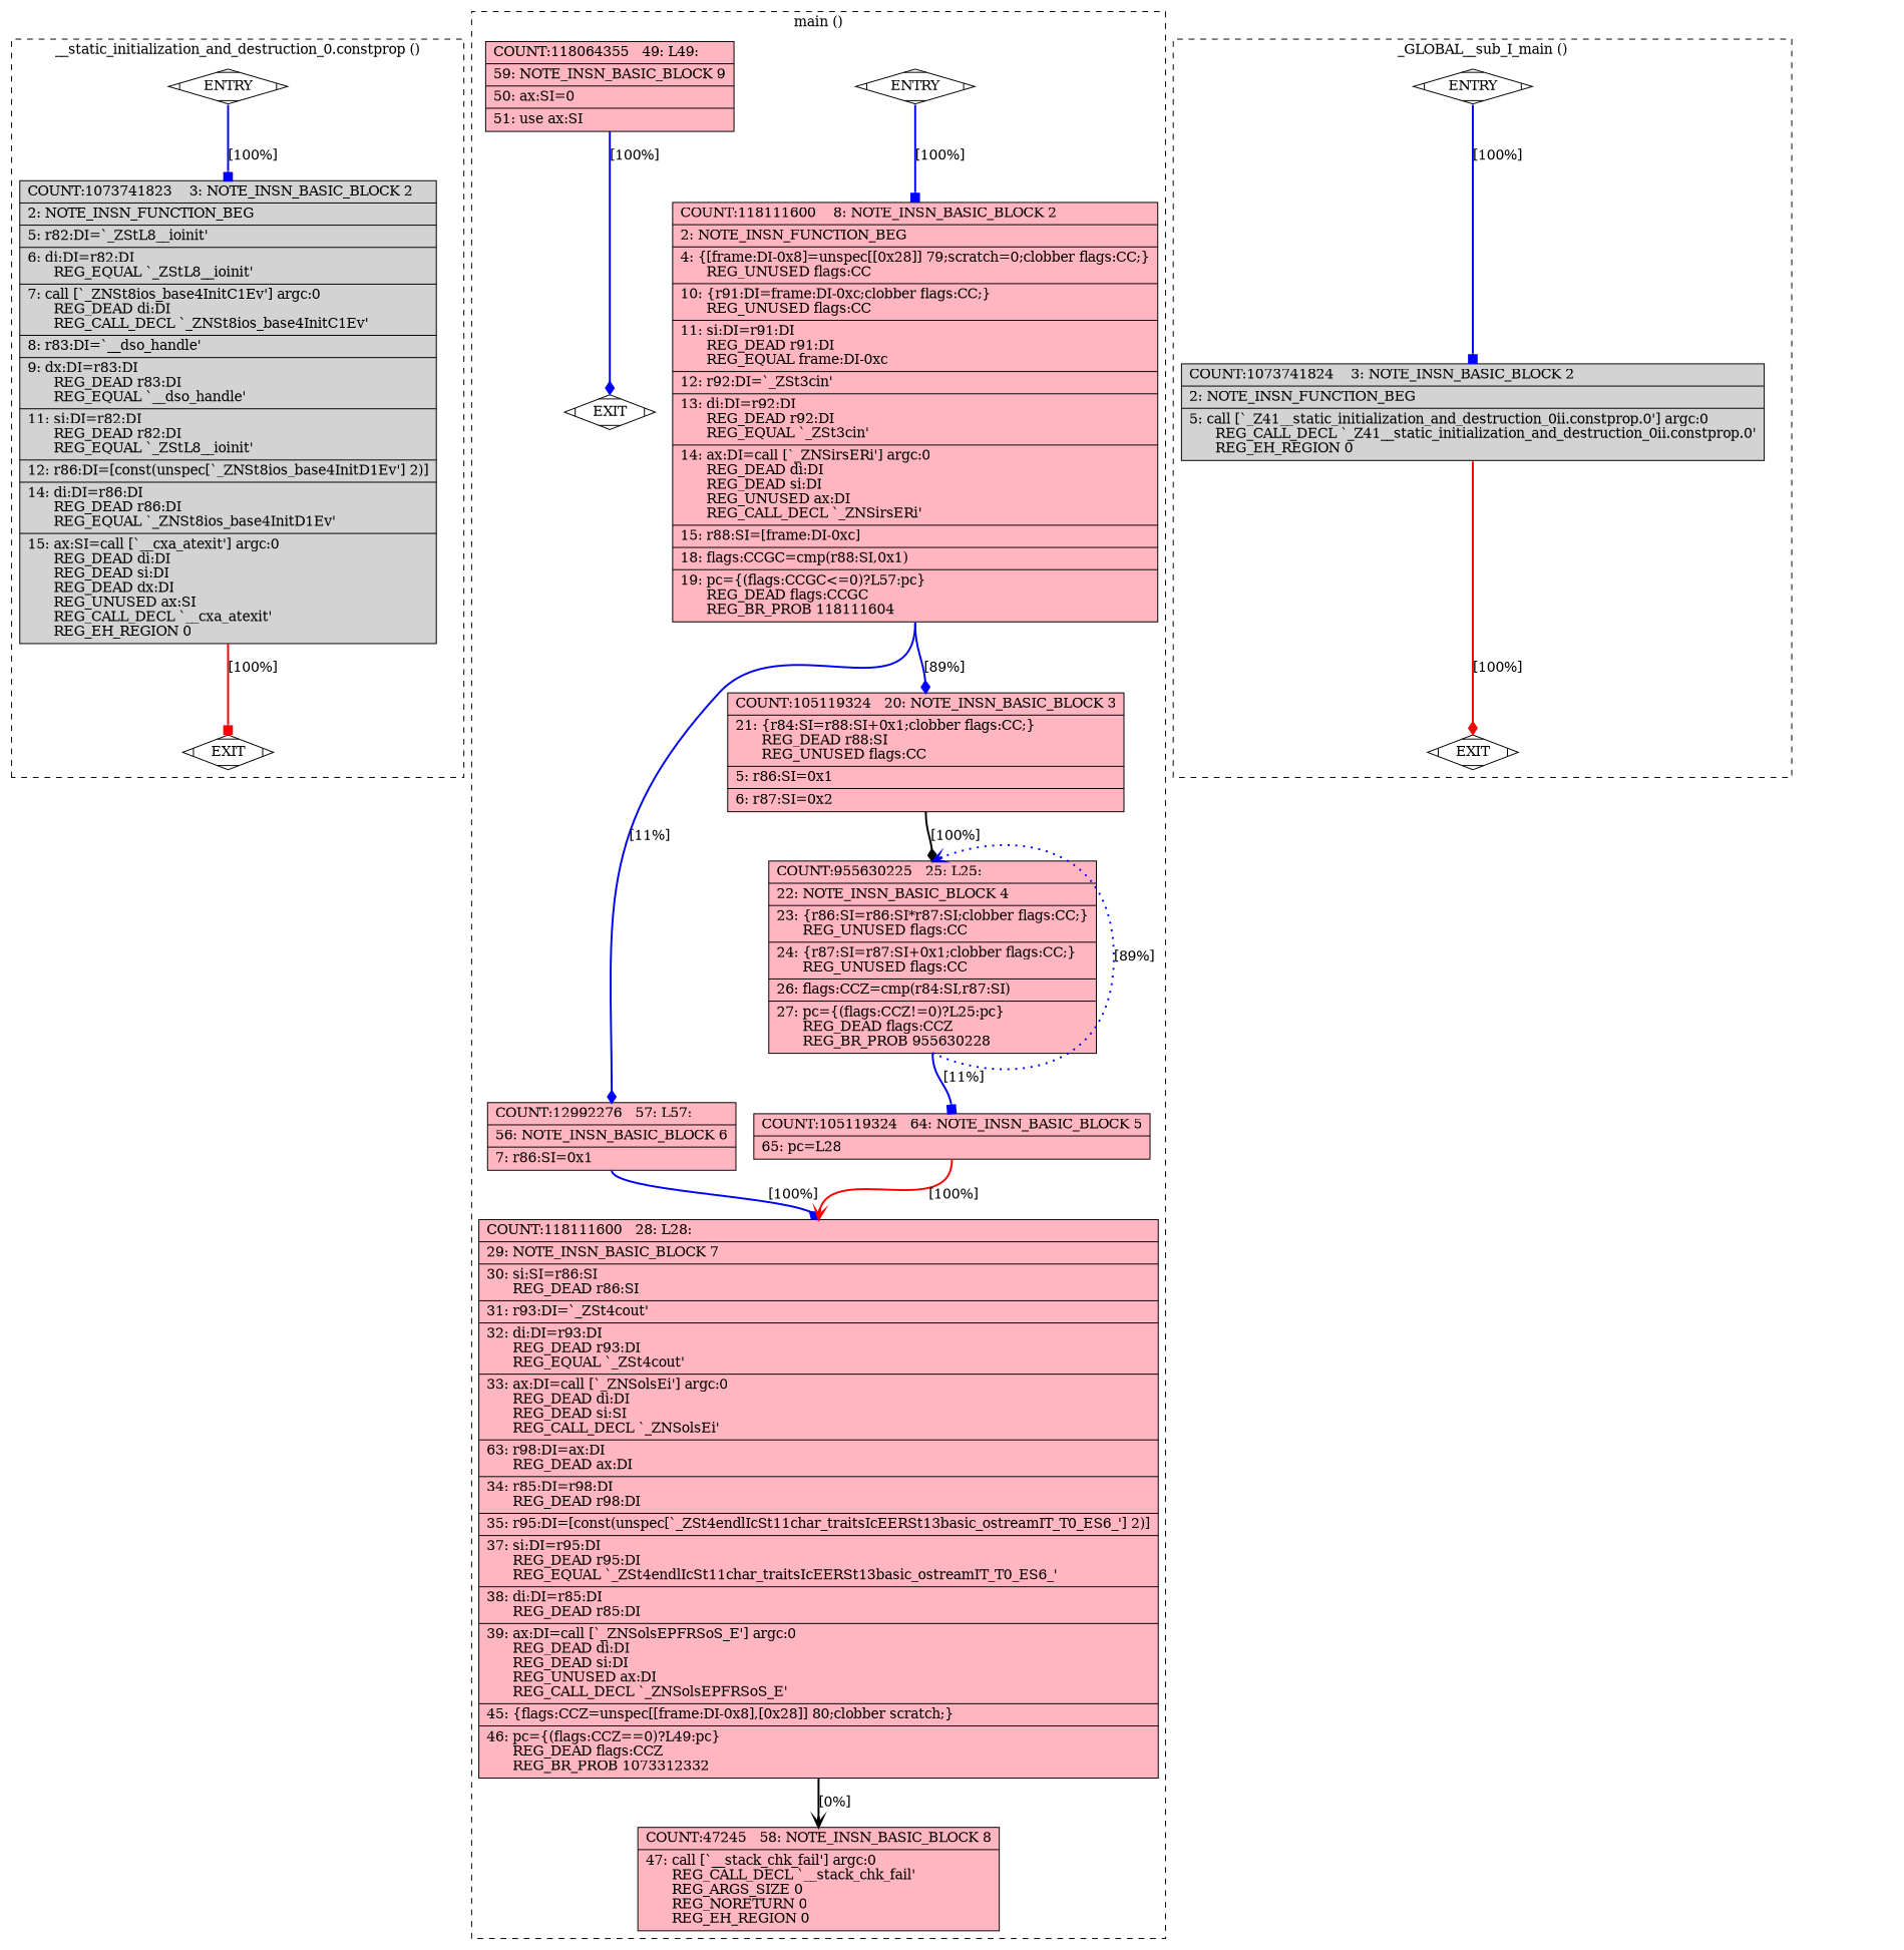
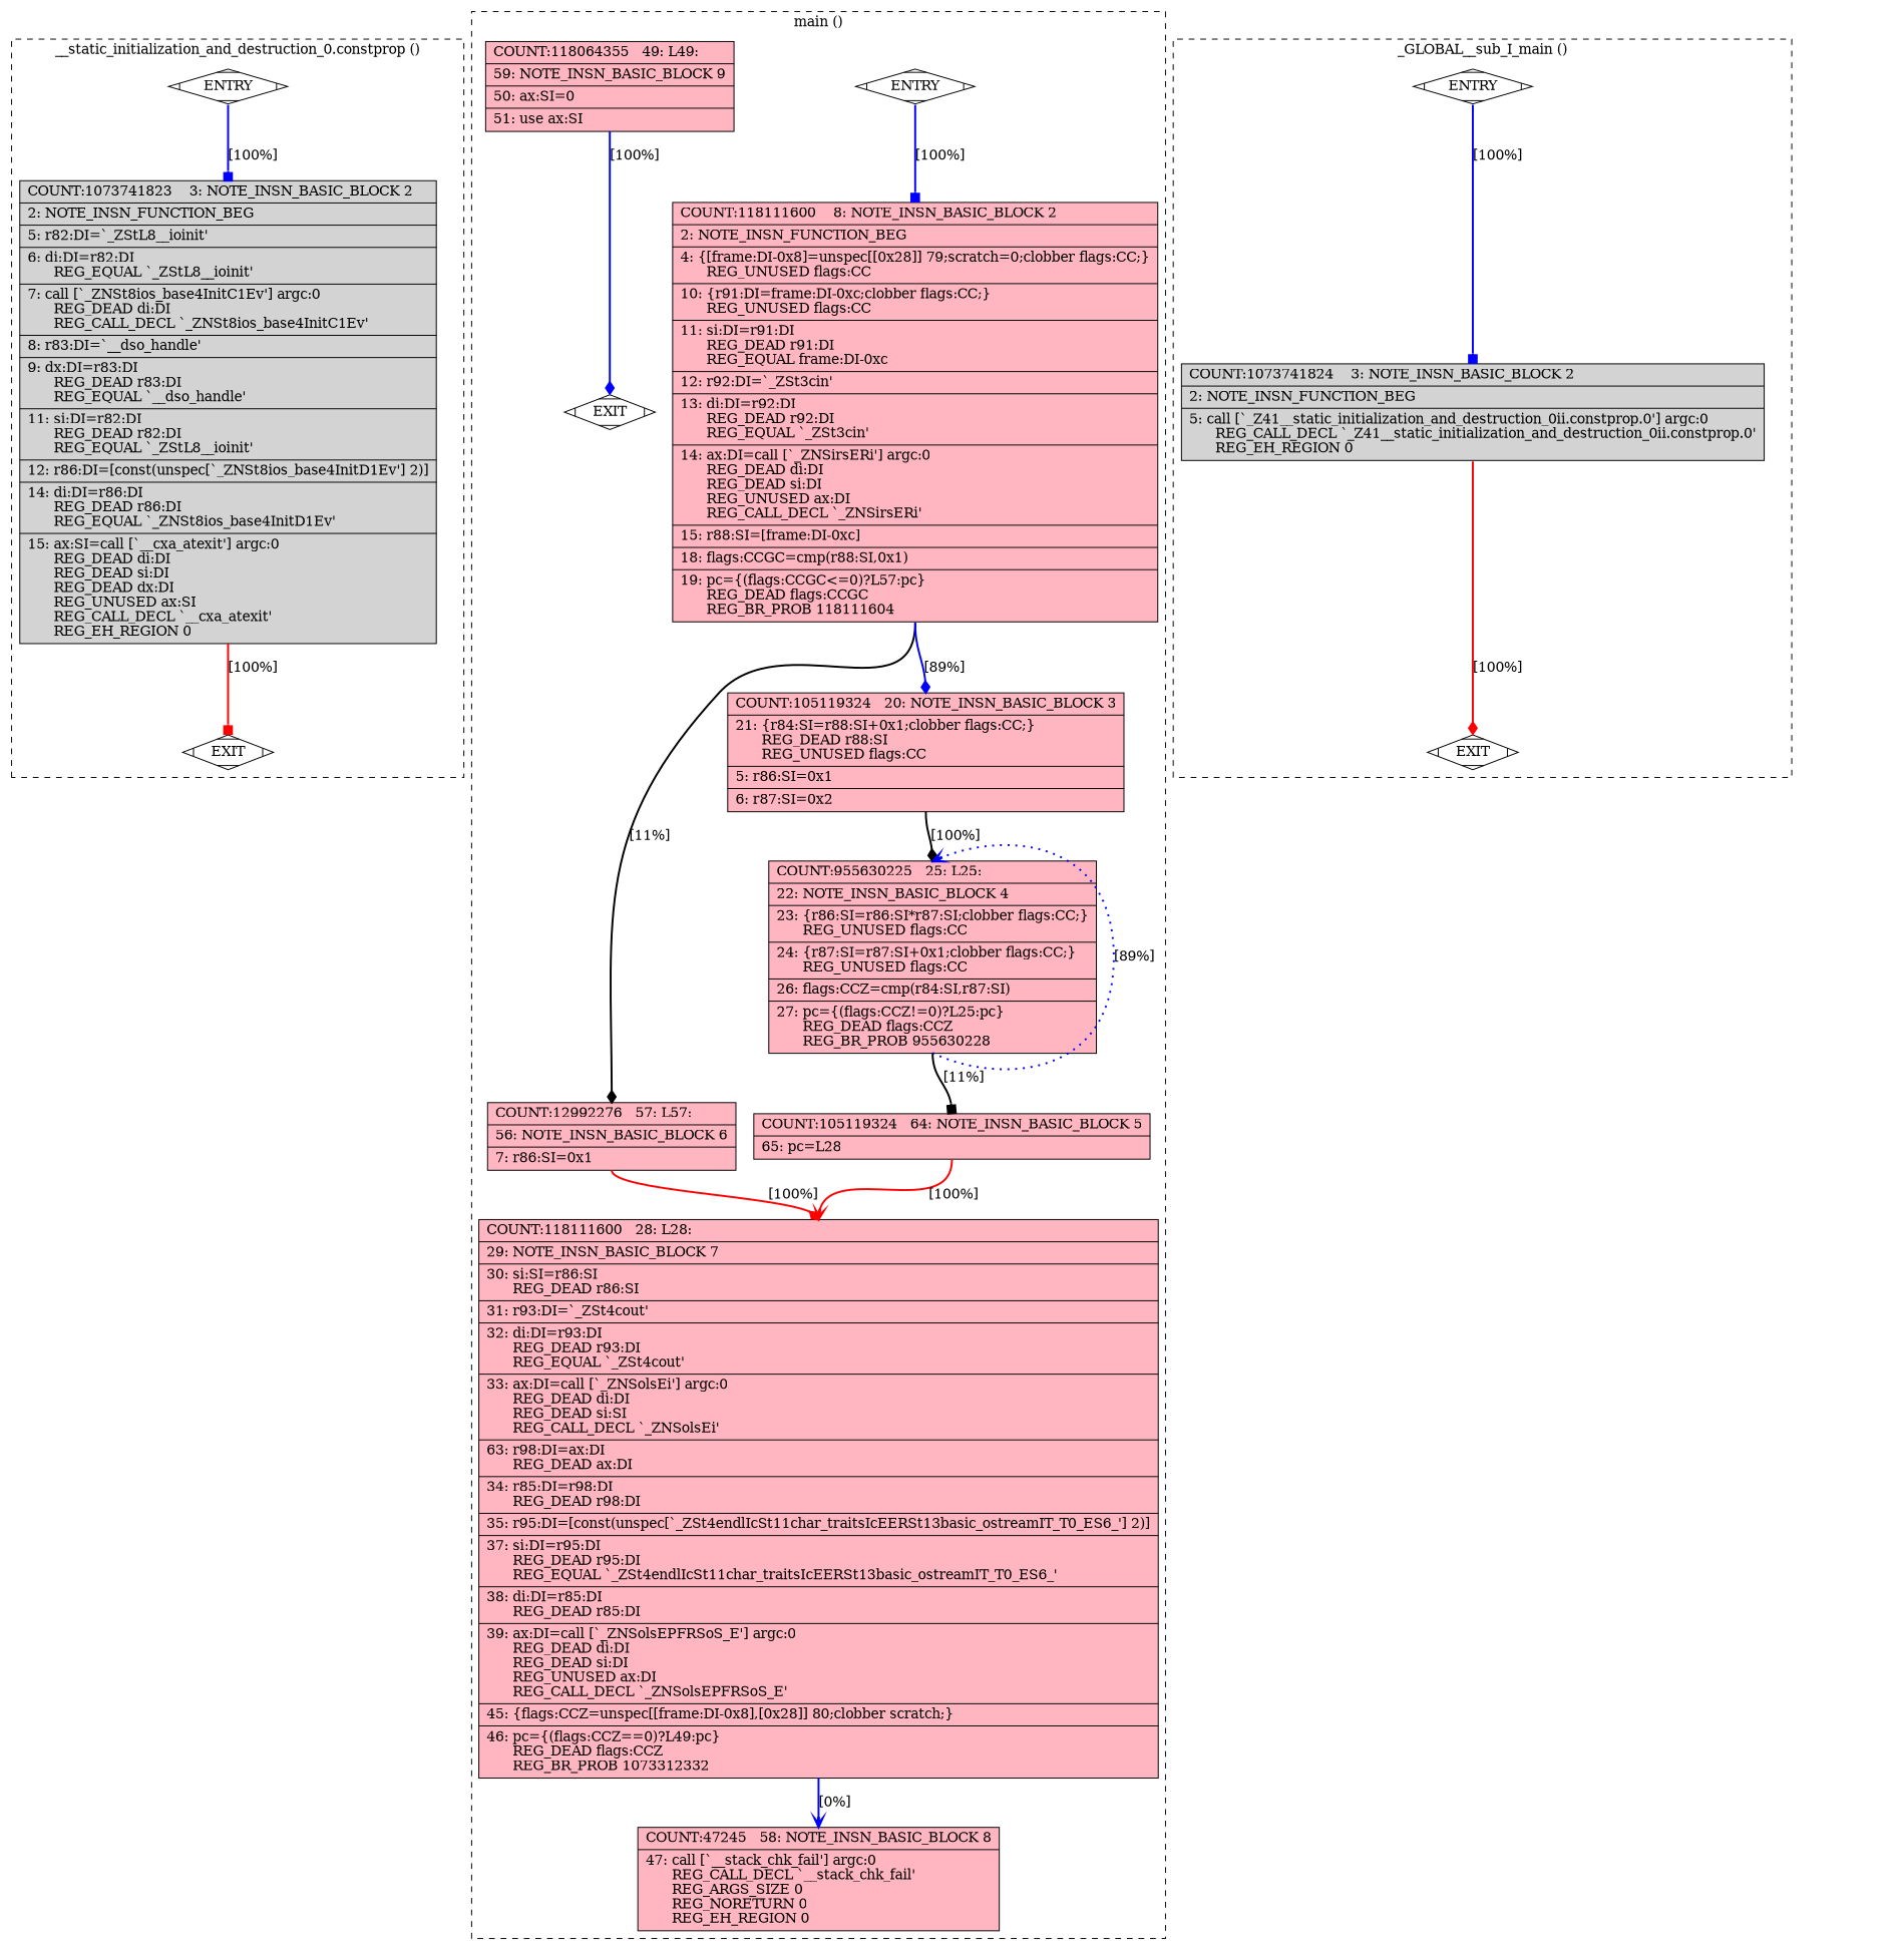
  digraph {
    node [fillcolor=lightpink shape=record style=filled]
    edge [arrowhead=diamond color=blue constraint=true headport=n style="solid,bold" tailport=s weight=100]
    n1 [fillcolor=white label=ENTRY shape=Mdiamond]
    n2 [fillcolor=lightgrey label="{COUNT:1073741823\ \ \ \ 3:\ NOTE_INSN_BASIC_BLOCK\ 2\l|\ \ \ \ 2:\ NOTE_INSN_FUNCTION_BEG\l|\ \ \ \ 5:\ r82:DI=`_ZStL8__ioinit'\l|\ \ \ \ 6:\ di:DI=r82:DI\l\ \ \ \ \ \ REG_EQUAL\ `_ZStL8__ioinit'\l|\ \ \ \ 7:\ call\ [`_ZNSt8ios_base4InitC1Ev']\ argc:0\l\ \ \ \ \ \ REG_DEAD\ di:DI\l\ \ \ \ \ \ REG_CALL_DECL\ `_ZNSt8ios_base4InitC1Ev'\l|\ \ \ \ 8:\ r83:DI=`__dso_handle'\l|\ \ \ \ 9:\ dx:DI=r83:DI\l\ \ \ \ \ \ REG_DEAD\ r83:DI\l\ \ \ \ \ \ REG_EQUAL\ `__dso_handle'\l|\ \ \ 11:\ si:DI=r82:DI\l\ \ \ \ \ \ REG_DEAD\ r82:DI\l\ \ \ \ \ \ REG_EQUAL\ `_ZStL8__ioinit'\l|\ \ \ 12:\ r86:DI=[const(unspec[`_ZNSt8ios_base4InitD1Ev']\ 2)]\l|\ \ \ 14:\ di:DI=r86:DI\l\ \ \ \ \ \ REG_DEAD\ r86:DI\l\ \ \ \ \ \ REG_EQUAL\ `_ZNSt8ios_base4InitD1Ev'\l|\ \ \ 15:\ ax:SI=call\ [`__cxa_atexit']\ argc:0\l\ \ \ \ \ \ REG_DEAD\ di:DI\l\ \ \ \ \ \ REG_DEAD\ si:DI\l\ \ \ \ \ \ REG_DEAD\ dx:DI\l\ \ \ \ \ \ REG_UNUSED\ ax:SI\l\ \ \ \ \ \ REG_CALL_DECL\ `__cxa_atexit'\l\ \ \ \ \ \ REG_EH_REGION\ 0\l}"]
    n3 [fillcolor=white label=EXIT shape=Mdiamond]
    n4 [fillcolor=white label=ENTRY shape=Mdiamond]
    n5 [label="{COUNT:118111600\ \ \ \ 8:\ NOTE_INSN_BASIC_BLOCK\ 2\l|\ \ \ \ 2:\ NOTE_INSN_FUNCTION_BEG\l|\ \ \ \ 4:\ \{[frame:DI-0x8]=unspec[[0x28]]\ 79;scratch=0;clobber\ flags:CC;\}\l\ \ \ \ \ \ REG_UNUSED\ flags:CC\l|\ \ \ 10:\ \{r91:DI=frame:DI-0xc;clobber\ flags:CC;\}\l\ \ \ \ \ \ REG_UNUSED\ flags:CC\l|\ \ \ 11:\ si:DI=r91:DI\l\ \ \ \ \ \ REG_DEAD\ r91:DI\l\ \ \ \ \ \ REG_EQUAL\ frame:DI-0xc\l|\ \ \ 12:\ r92:DI=`_ZSt3cin'\l|\ \ \ 13:\ di:DI=r92:DI\l\ \ \ \ \ \ REG_DEAD\ r92:DI\l\ \ \ \ \ \ REG_EQUAL\ `_ZSt3cin'\l|\ \ \ 14:\ ax:DI=call\ [`_ZNSirsERi']\ argc:0\l\ \ \ \ \ \ REG_DEAD\ di:DI\l\ \ \ \ \ \ REG_DEAD\ si:DI\l\ \ \ \ \ \ REG_UNUSED\ ax:DI\l\ \ \ \ \ \ REG_CALL_DECL\ `_ZNSirsERi'\l|\ \ \ 15:\ r88:SI=[frame:DI-0xc]\l|\ \ \ 18:\ flags:CCGC=cmp(r88:SI,0x1)\l|\ \ \ 19:\ pc=\{(flags:CCGC\<=0)?L57:pc\}\l\ \ \ \ \ \ REG_DEAD\ flags:CCGC\l\ \ \ \ \ \ REG_BR_PROB\ 118111604\l}"]
    n6 [fillcolor=white label=EXIT shape=Mdiamond]
    n7 [label="{COUNT:12992276\ \ \ 57:\ L57:\l|\ \ \ 56:\ NOTE_INSN_BASIC_BLOCK\ 6\l|\ \ \ \ 7:\ r86:SI=0x1\l}"]
    n8 [label="{COUNT:105119324\ \ \ 20:\ NOTE_INSN_BASIC_BLOCK\ 3\l|\ \ \ 21:\ \{r84:SI=r88:SI+0x1;clobber\ flags:CC;\}\l\ \ \ \ \ \ REG_DEAD\ r88:SI\l\ \ \ \ \ \ REG_UNUSED\ flags:CC\l|\ \ \ \ 5:\ r86:SI=0x1\l|\ \ \ \ 6:\ r87:SI=0x2\l}"]
    n9 [label="{COUNT:118111600\ \ \ 28:\ L28:\l|\ \ \ 29:\ NOTE_INSN_BASIC_BLOCK\ 7\l|\ \ \ 30:\ si:SI=r86:SI\l\ \ \ \ \ \ REG_DEAD\ r86:SI\l|\ \ \ 31:\ r93:DI=`_ZSt4cout'\l|\ \ \ 32:\ di:DI=r93:DI\l\ \ \ \ \ \ REG_DEAD\ r93:DI\l\ \ \ \ \ \ REG_EQUAL\ `_ZSt4cout'\l|\ \ \ 33:\ ax:DI=call\ [`_ZNSolsEi']\ argc:0\l\ \ \ \ \ \ REG_DEAD\ di:DI\l\ \ \ \ \ \ REG_DEAD\ si:SI\l\ \ \ \ \ \ REG_CALL_DECL\ `_ZNSolsEi'\l|\ \ \ 63:\ r98:DI=ax:DI\l\ \ \ \ \ \ REG_DEAD\ ax:DI\l|\ \ \ 34:\ r85:DI=r98:DI\l\ \ \ \ \ \ REG_DEAD\ r98:DI\l|\ \ \ 35:\ r95:DI=[const(unspec[`_ZSt4endlIcSt11char_traitsIcEERSt13basic_ostreamIT_T0_ES6_']\ 2)]\l|\ \ \ 37:\ si:DI=r95:DI\l\ \ \ \ \ \ REG_DEAD\ r95:DI\l\ \ \ \ \ \ REG_EQUAL\ `_ZSt4endlIcSt11char_traitsIcEERSt13basic_ostreamIT_T0_ES6_'\l|\ \ \ 38:\ di:DI=r85:DI\l\ \ \ \ \ \ REG_DEAD\ r85:DI\l|\ \ \ 39:\ ax:DI=call\ [`_ZNSolsEPFRSoS_E']\ argc:0\l\ \ \ \ \ \ REG_DEAD\ di:DI\l\ \ \ \ \ \ REG_DEAD\ si:DI\l\ \ \ \ \ \ REG_UNUSED\ ax:DI\l\ \ \ \ \ \ REG_CALL_DECL\ `_ZNSolsEPFRSoS_E'\l|\ \ \ 45:\ \{flags:CCZ=unspec[[frame:DI-0x8],[0x28]]\ 80;clobber\ scratch;\}\l|\ \ \ 46:\ pc=\{(flags:CCZ==0)?L49:pc\}\l\ \ \ \ \ \ REG_DEAD\ flags:CCZ\l\ \ \ \ \ \ REG_BR_PROB\ 1073312332\l}"]
    n10 [label="{COUNT:955630225\ \ \ 25:\ L25:\l|\ \ \ 22:\ NOTE_INSN_BASIC_BLOCK\ 4\l|\ \ \ 23:\ \{r86:SI=r86:SI*r87:SI;clobber\ flags:CC;\}\l\ \ \ \ \ \ REG_UNUSED\ flags:CC\l|\ \ \ 24:\ \{r87:SI=r87:SI+0x1;clobber\ flags:CC;\}\l\ \ \ \ \ \ REG_UNUSED\ flags:CC\l|\ \ \ 26:\ flags:CCZ=cmp(r84:SI,r87:SI)\l|\ \ \ 27:\ pc=\{(flags:CCZ!=0)?L25:pc\}\l\ \ \ \ \ \ REG_DEAD\ flags:CCZ\l\ \ \ \ \ \ REG_BR_PROB\ 955630228\l}"]
    n11 [label="{COUNT:105119324\ \ \ 64:\ NOTE_INSN_BASIC_BLOCK\ 5\l|\ \ \ 65:\ pc=L28\l}"]
    n12 [label="{COUNT:47245\ \ \ 58:\ NOTE_INSN_BASIC_BLOCK\ 8\l|\ \ \ 47:\ call\ [`__stack_chk_fail']\ argc:0\l\ \ \ \ \ \ REG_CALL_DECL\ `__stack_chk_fail'\l\ \ \ \ \ \ REG_ARGS_SIZE\ 0\l\ \ \ \ \ \ REG_NORETURN\ 0\l\ \ \ \ \ \ REG_EH_REGION\ 0\l}"]
    n13 [label="{COUNT:118064355\ \ \ 49:\ L49:\l|\ \ \ 59:\ NOTE_INSN_BASIC_BLOCK\ 9\l|\ \ \ 50:\ ax:SI=0\l|\ \ \ 51:\ use\ ax:SI\l}"]
    n14 [fillcolor=white label=ENTRY shape=Mdiamond]
    n15 [fillcolor=lightgrey label="{COUNT:1073741824\ \ \ \ 3:\ NOTE_INSN_BASIC_BLOCK\ 2\l|\ \ \ \ 2:\ NOTE_INSN_FUNCTION_BEG\l|\ \ \ \ 5:\ call\ [`_Z41__static_initialization_and_destruction_0ii.constprop.0']\ argc:0\l\ \ \ \ \ \ REG_CALL_DECL\ `_Z41__static_initialization_and_destruction_0ii.constprop.0'\l\ \ \ \ \ \ REG_EH_REGION\ 0\l}"]
    n16 [fillcolor=white label=EXIT shape=Mdiamond]
    subgraph cluster_1 {
      color=black
      label="__static_initialization_and_destruction_0.constprop ()"
      style=dashed
      n1
      n2
      n3
    }
    subgraph cluster_2 {
      color=black
      label="main ()"
      style=dashed
      n4
      n5
      n6
      n7
      n8
      n9
      n10
      n11
      n12
      n13
    }
    subgraph cluster_3 {
      color=black
      label="_GLOBAL__sub_I_main ()"
      style=dashed
      n14
      n15
      n16
    }
    n1 -> n2 [arrowhead=box label="[100%]"]
    n1 -> n3 [style=invis arrowhead="" color="" weight=""]
    n2 -> n3 [arrowhead=box color=red label="[100%]" weight=10]
    n4 -> n5 [arrowhead=box label="[100%]"]
    n4 -> n6 [style=invis arrowhead="" color="" weight=""]
-   n5 -> n7 [label="[11%]" weight=10]
+   n5 -> n7 [color=black label="[11%]" weight=10]
    n5 -> n8 [label="[89%]"]
-   n7 -> n9 [label="[100%]"]
+   n7 -> n9 [color=red label="[100%]"]
    n8 -> n10 [color=black label="[100%]"]
-   n9 -> n12 [arrowhead=vee color=black label="[0%]"]
+   n9 -> n12 [arrowhead=vee label="[0%]"]
    n10 -> n10 [arrowhead=vee constraint=false label="[89%]" style="dotted,bold" weight=10]
-   n10 -> n11 [arrowhead=box label="[11%]"]
+   n10 -> n11 [arrowhead=box color=black label="[11%]"]
    n11 -> n9 [arrowhead=vee color=red label="[100%]" weight=10]
    n13 -> n6 [label="[100%]"]
    n14 -> n15 [arrowhead=box label="[100%]"]
    n14 -> n16 [style=invis arrowhead="" color="" weight=""]
    n15 -> n16 [color=red label="[100%]" weight=10]
  }
